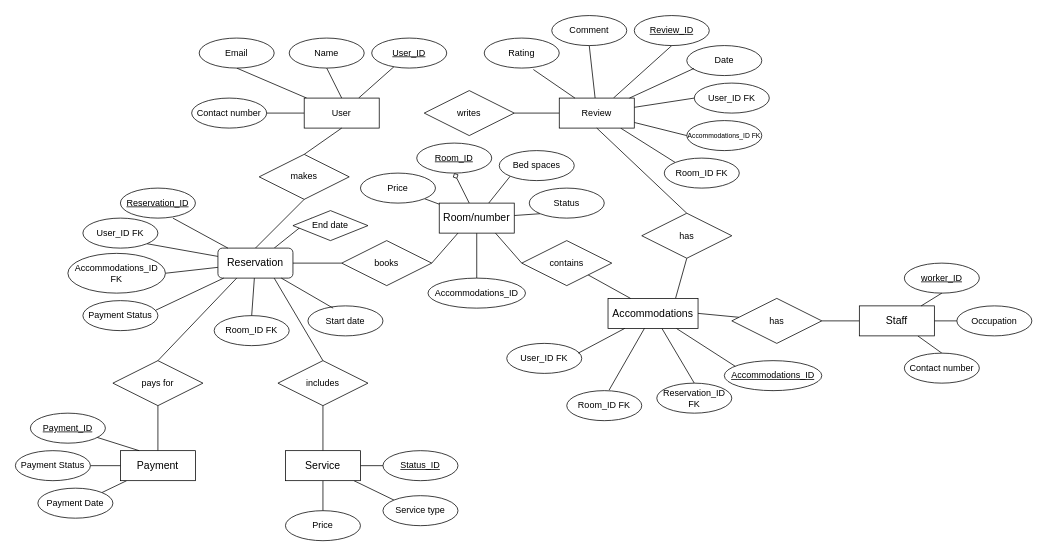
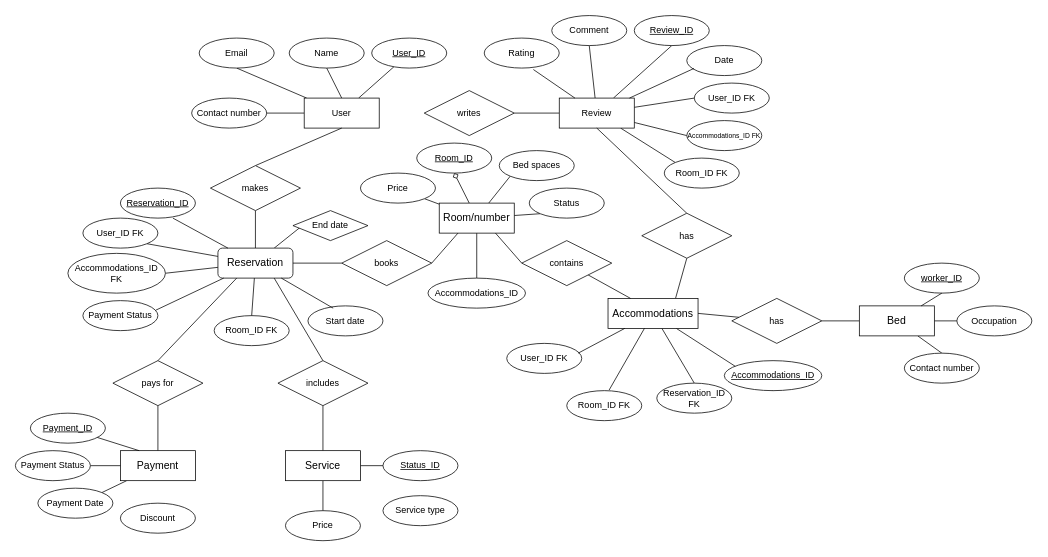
  <mxCell id="0" />
  <mxCell id="1" parent="0" />
  <mxCell id="2" style="rounded=0;orthogonalLoop=1;jettySize=auto;html=1;endArrow=none;endFill=0;" edge="1" parent="1" source="6"><mxGeometry relative="1" as="geometry"><mxPoint x="524.582" y="88.256" as="targetPoint" /></mxGeometry></mxCell>
  <mxCell id="3" style="rounded=0;orthogonalLoop=1;jettySize=auto;html=1;entryX=1;entryY=0.5;entryDx=0;entryDy=0;endArrow=none;endFill=0;" edge="1" parent="1" source="6" target="8"><mxGeometry relative="1" as="geometry" /></mxCell>
  <mxCell id="4" style="rounded=0;orthogonalLoop=1;jettySize=auto;html=1;entryX=0.5;entryY=1;entryDx=0;entryDy=0;endArrow=none;endFill=0;" edge="1" parent="1" source="6" target="7"><mxGeometry relative="1" as="geometry" /></mxCell>
  <mxCell id="5" style="rounded=0;orthogonalLoop=1;jettySize=auto;html=1;exitX=0.5;exitY=0;exitDx=0;exitDy=0;entryX=0.5;entryY=1;entryDx=0;entryDy=0;endArrow=none;endFill=0;" edge="1" parent="1" source="6" target="9"><mxGeometry relative="1" as="geometry" /></mxCell>
  <mxCell id="6" value="User" style="whiteSpace=wrap;html=1;align=center;" vertex="1" parent="1"><mxGeometry x="405" y="130" width="100" height="40" as="geometry" /></mxCell>
  <mxCell id="7" value="Email" style="ellipse;whiteSpace=wrap;html=1;align=center;" vertex="1" parent="1"><mxGeometry x="265" y="50" width="100" height="40" as="geometry" /></mxCell>
  <mxCell id="8" value="Contact number" style="ellipse;whiteSpace=wrap;html=1;align=center;" vertex="1" parent="1"><mxGeometry x="255" y="130" width="100" height="40" as="geometry" /></mxCell>
  <mxCell id="9" value="Name" style="ellipse;whiteSpace=wrap;html=1;align=center;" vertex="1" parent="1"><mxGeometry x="385" y="50" width="100" height="40" as="geometry" /></mxCell>
  <mxCell id="10" value="User_ID" style="ellipse;whiteSpace=wrap;html=1;align=center;fontStyle=4;" vertex="1" parent="1"><mxGeometry x="495" y="50" width="100" height="40" as="geometry" /></mxCell>
  <mxCell id="11" value="" style="rounded=0;orthogonalLoop=1;jettySize=auto;html=1;endArrow=none;endFill=0;" edge="1" parent="1" source="12" target="18"><mxGeometry relative="1" as="geometry" /></mxCell>
  <mxCell id="12" value="writes" style="shape=rhombus;perimeter=rhombusPerimeter;whiteSpace=wrap;html=1;align=center;" vertex="1" parent="1"><mxGeometry x="565" y="120" width="120" height="60" as="geometry" /></mxCell>
  <mxCell id="13" style="rounded=0;orthogonalLoop=1;jettySize=auto;html=1;entryX=0.5;entryY=1;entryDx=0;entryDy=0;endArrow=none;endFill=0;" edge="1" parent="1" source="18" target="21"><mxGeometry relative="1" as="geometry" /></mxCell>
  <mxCell id="14" style="rounded=0;orthogonalLoop=1;jettySize=auto;html=1;entryX=0.5;entryY=1;entryDx=0;entryDy=0;endArrow=none;endFill=0;" edge="1" parent="1" source="18" target="19"><mxGeometry relative="1" as="geometry" /></mxCell>
  <mxCell id="15" style="rounded=0;orthogonalLoop=1;jettySize=auto;html=1;entryX=0;entryY=0.5;entryDx=0;entryDy=0;endArrow=none;endFill=0;" edge="1" parent="1" source="18" target="24"><mxGeometry relative="1" as="geometry" /></mxCell>
  <mxCell id="16" style="rounded=0;orthogonalLoop=1;jettySize=auto;html=1;entryX=0;entryY=0.5;entryDx=0;entryDy=0;endArrow=none;endFill=0;" edge="1" parent="1" source="18" target="23"><mxGeometry relative="1" as="geometry" /></mxCell>
  <mxCell id="17" style="rounded=0;orthogonalLoop=1;jettySize=auto;html=1;entryX=0;entryY=0;entryDx=0;entryDy=0;endArrow=none;endFill=0;" edge="1" parent="1" source="18" target="25"><mxGeometry relative="1" as="geometry" /></mxCell>
  <mxCell id="18" value="Review" style="whiteSpace=wrap;html=1;" vertex="1" parent="1"><mxGeometry x="745" y="130" width="100" height="40" as="geometry" /></mxCell>
  <mxCell id="19" value="Review_ID" style="ellipse;whiteSpace=wrap;html=1;align=center;fontStyle=4;" vertex="1" parent="1"><mxGeometry x="845" y="20" width="100" height="40" as="geometry" /></mxCell>
  <mxCell id="20" value="Rating" style="ellipse;whiteSpace=wrap;html=1;align=center;" vertex="1" parent="1"><mxGeometry x="645" y="50" width="100" height="40" as="geometry" /></mxCell>
  <mxCell id="21" value="Comment" style="ellipse;whiteSpace=wrap;html=1;align=center;" vertex="1" parent="1"><mxGeometry x="735" y="20" width="100" height="40" as="geometry" /></mxCell>
  <mxCell id="22" value="Date" style="ellipse;whiteSpace=wrap;html=1;align=center;" vertex="1" parent="1"><mxGeometry x="915" y="60" width="100" height="40" as="geometry" /></mxCell>
  <mxCell id="23" value="&lt;div style=&quot;&quot;&gt;&lt;span style=&quot;font-size: 9px; background-color: transparent; color: light-dark(rgb(0, 0, 0), rgb(255, 255, 255));&quot;&gt;Accommodations_ID FK&lt;/span&gt;&lt;/div&gt;" style="ellipse;whiteSpace=wrap;html=1;align=center;" vertex="1" parent="1"><mxGeometry x="915" y="160" width="100" height="40" as="geometry" /></mxCell>
  <mxCell id="24" value="User_ID FK" style="ellipse;whiteSpace=wrap;html=1;align=center;" vertex="1" parent="1"><mxGeometry x="925" y="110" width="100" height="40" as="geometry" /></mxCell>
  <mxCell id="25" value="&lt;span style=&quot;text-align: left;&quot;&gt;Room_ID FK&lt;/span&gt;" style="ellipse;whiteSpace=wrap;html=1;align=center;" vertex="1" parent="1"><mxGeometry x="885" y="210" width="100" height="40" as="geometry" /></mxCell>
  <mxCell id="26" style="rounded=0;orthogonalLoop=1;jettySize=auto;html=1;entryX=0.655;entryY=1.049;entryDx=0;entryDy=0;entryPerimeter=0;endArrow=none;endFill=0;" edge="1" parent="1" source="18" target="20"><mxGeometry relative="1" as="geometry" /></mxCell>
  <mxCell id="27" style="rounded=0;orthogonalLoop=1;jettySize=auto;html=1;entryX=0.096;entryY=0.762;entryDx=0;entryDy=0;entryPerimeter=0;endArrow=none;endFill=0;" edge="1" parent="1" source="18" target="22"><mxGeometry relative="1" as="geometry" /></mxCell>
  <mxCell id="28" style="rounded=0;orthogonalLoop=1;jettySize=auto;html=1;entryX=0.5;entryY=1;entryDx=0;entryDy=0;endArrow=none;endFill=0;exitX=0.5;exitY=0;exitDx=0;exitDy=0;" edge="1" parent="1" source="30" target="18"><mxGeometry relative="1" as="geometry" /></mxCell>
  <mxCell id="29" style="rounded=0;orthogonalLoop=1;jettySize=auto;html=1;entryX=0.75;entryY=0;entryDx=0;entryDy=0;endArrow=none;endFill=0;exitX=0.5;exitY=1;exitDx=0;exitDy=0;" edge="1" parent="1" source="30" target="33"><mxGeometry relative="1" as="geometry" /></mxCell>
  <mxCell id="30" value="has" style="shape=rhombus;perimeter=rhombusPerimeter;whiteSpace=wrap;html=1;align=center;" vertex="1" parent="1"><mxGeometry x="855" y="283.5" width="120" height="60" as="geometry" /></mxCell>
  <mxCell id="31" style="rounded=0;orthogonalLoop=1;jettySize=auto;html=1;entryX=0.5;entryY=1;entryDx=0;entryDy=0;endArrow=none;endFill=0;" edge="1" parent="1" source="33" target="34"><mxGeometry relative="1" as="geometry" /></mxCell>
  <mxCell id="32" style="rounded=0;orthogonalLoop=1;jettySize=auto;html=1;entryX=0.5;entryY=0;entryDx=0;entryDy=0;endArrow=none;endFill=0;" edge="1" parent="1" source="33" target="55"><mxGeometry relative="1" as="geometry" /></mxCell>
  <mxCell id="33" value="&lt;span style=&quot;font-size: 14px;&quot;&gt;Accommodations&lt;/span&gt;" style="whiteSpace=wrap;html=1;align=center;" vertex="1" parent="1"><mxGeometry x="810" y="397" width="120" height="40" as="geometry" /></mxCell>
  <mxCell id="34" value="&lt;span style=&quot;text-align: left;&quot;&gt;Accommodations_ID&lt;/span&gt;" style="ellipse;whiteSpace=wrap;html=1;align=center;fontStyle=4;" vertex="1" parent="1"><mxGeometry x="965" y="480" width="130" height="40" as="geometry" /></mxCell>
  <mxCell id="35" style="rounded=0;orthogonalLoop=1;jettySize=auto;html=1;entryX=0.5;entryY=1;entryDx=0;entryDy=0;endArrow=none;endFill=0;exitX=0.5;exitY=0;exitDx=0;exitDy=0;" edge="1" parent="1" source="37" target="6"><mxGeometry relative="1" as="geometry" /></mxCell>
  <mxCell id="36" style="rounded=0;orthogonalLoop=1;jettySize=auto;html=1;entryX=0.5;entryY=0;entryDx=0;entryDy=0;endArrow=none;endFill=0;exitX=0.5;exitY=1;exitDx=0;exitDy=0;" edge="1" parent="1" source="37" target="41"><mxGeometry relative="1" as="geometry" /></mxCell>
- <mxCell id="37" value="makes" style="shape=rhombus;perimeter=rhombusPerimeter;whiteSpace=wrap;html=1;align=center;" vertex="1" parent="1"><mxGeometry x="345" y="205" width="120" height="60" as="geometry" /></mxCell>
+ <mxCell id="37" value="makes" style="shape=rhombus;perimeter=rhombusPerimeter;whiteSpace=wrap;html=1;align=center;" vertex="1" parent="1"><mxGeometry x="280" y="220" width="120" height="60" as="geometry" /></mxCell>
  <mxCell id="38" style="rounded=0;orthogonalLoop=1;jettySize=auto;html=1;entryX=1;entryY=1;entryDx=0;entryDy=0;endArrow=none;endFill=0;" edge="1" parent="1" source="41" target="43"><mxGeometry relative="1" as="geometry" /></mxCell>
  <mxCell id="39" style="rounded=0;orthogonalLoop=1;jettySize=auto;html=1;entryX=1;entryY=0.5;entryDx=0;entryDy=0;endArrow=none;endFill=0;" edge="1" parent="1" source="41" target="44"><mxGeometry relative="1" as="geometry" /></mxCell>
  <mxCell id="40" style="rounded=0;orthogonalLoop=1;jettySize=auto;html=1;entryX=0;entryY=0;entryDx=0;entryDy=0;endArrow=none;endFill=0;" edge="1" parent="1" source="41" target="48"><mxGeometry relative="1" as="geometry" /></mxCell>
  <mxCell id="41" value="&lt;span style=&quot;font-size: 14px;&quot;&gt;Reservation&lt;/span&gt;" style="whiteSpace=wrap;html=1;align=center;rounded=1;" vertex="1" parent="1"><mxGeometry x="290" y="330" width="100" height="40" as="geometry" /></mxCell>
  <mxCell id="42" value="&lt;span style=&quot;text-align: left;&quot;&gt;Reservation_ID&lt;/span&gt;" style="ellipse;whiteSpace=wrap;html=1;align=center;fontStyle=4;" vertex="1" parent="1"><mxGeometry x="160" y="250" width="100" height="40" as="geometry" /></mxCell>
  <mxCell id="43" value="&lt;span style=&quot;text-align: left;&quot;&gt;User_ID FK&lt;/span&gt;" style="ellipse;whiteSpace=wrap;html=1;align=center;" vertex="1" parent="1"><mxGeometry x="110" y="290" width="100" height="40" as="geometry" /></mxCell>
  <mxCell id="44" value="&lt;span style=&quot;text-align: left;&quot;&gt;Accommodations_ID FK&lt;/span&gt;" style="ellipse;whiteSpace=wrap;html=1;align=center;" vertex="1" parent="1"><mxGeometry x="90" y="337" width="130" height="53" as="geometry" /></mxCell>
  <mxCell id="45" value="&lt;span style=&quot;text-align: left;&quot;&gt;Payment Status&lt;/span&gt;" style="ellipse;whiteSpace=wrap;html=1;align=center;" vertex="1" parent="1"><mxGeometry x="110" y="400" width="100" height="40" as="geometry" /></mxCell>
  <mxCell id="46" value="&lt;span style=&quot;text-align: left;&quot;&gt;Start date&lt;/span&gt;" style="ellipse;whiteSpace=wrap;html=1;align=center;" vertex="1" parent="1"><mxGeometry x="410" y="407" width="100" height="40" as="geometry" /></mxCell>
  <mxCell id="47" value="&lt;span style=&quot;text-align: left;&quot;&gt;Room_ID FK&lt;/span&gt;" style="ellipse;whiteSpace=wrap;html=1;align=center;" vertex="1" parent="1"><mxGeometry x="285" y="420" width="100" height="40" as="geometry" /></mxCell>
  <mxCell id="48" value="&lt;span style=&quot;text-align: left;&quot;&gt;End date&lt;/span&gt;" style="rhombus;whiteSpace=wrap;html=1;align=center;" vertex="1" parent="1"><mxGeometry x="390" y="280" width="100" height="40" as="geometry" /></mxCell>
  <mxCell id="49" style="rounded=0;orthogonalLoop=1;jettySize=auto;html=1;entryX=0.7;entryY=1;entryDx=0;entryDy=0;entryPerimeter=0;endArrow=none;endFill=0;" edge="1" parent="1" source="41" target="42"><mxGeometry relative="1" as="geometry" /></mxCell>
  <mxCell id="50" style="rounded=0;orthogonalLoop=1;jettySize=auto;html=1;entryX=0.972;entryY=0.318;entryDx=0;entryDy=0;entryPerimeter=0;endArrow=none;endFill=0;" edge="1" parent="1" source="41" target="45"><mxGeometry relative="1" as="geometry" /></mxCell>
  <mxCell id="51" style="rounded=0;orthogonalLoop=1;jettySize=auto;html=1;entryX=0.5;entryY=0;entryDx=0;entryDy=0;endArrow=none;endFill=0;" edge="1" parent="1" source="41" target="47"><mxGeometry relative="1" as="geometry" /></mxCell>
  <mxCell id="52" style="rounded=0;orthogonalLoop=1;jettySize=auto;html=1;entryX=0.336;entryY=0.076;entryDx=0;entryDy=0;entryPerimeter=0;endArrow=none;endFill=0;" edge="1" parent="1" source="41" target="46"><mxGeometry relative="1" as="geometry" /></mxCell>
  <mxCell id="53" value="&lt;span style=&quot;text-align: left;&quot;&gt;User_ID FK&lt;/span&gt;" style="ellipse;whiteSpace=wrap;html=1;align=center;" vertex="1" parent="1"><mxGeometry x="675" y="457" width="100" height="40" as="geometry" /></mxCell>
  <mxCell id="54" value="&lt;span style=&quot;text-align: left;&quot;&gt;Room_ID FK&lt;/span&gt;" style="ellipse;whiteSpace=wrap;html=1;align=center;" vertex="1" parent="1"><mxGeometry x="755" y="520" width="100" height="40" as="geometry" /></mxCell>
  <mxCell id="55" value="&lt;span style=&quot;text-align: left;&quot;&gt;Reservation_ID FK&lt;/span&gt;" style="ellipse;whiteSpace=wrap;html=1;align=center;" vertex="1" parent="1"><mxGeometry x="875" y="510" width="100" height="40" as="geometry" /></mxCell>
  <mxCell id="56" style="rounded=0;orthogonalLoop=1;jettySize=auto;html=1;entryX=0.652;entryY=0.001;entryDx=0;entryDy=0;entryPerimeter=0;endArrow=none;endFill=0;" edge="1" parent="1" source="33"><mxGeometry relative="1" as="geometry"><mxPoint x="770.2" y="470.04" as="targetPoint" /></mxGeometry></mxCell>
  <mxCell id="57" style="rounded=0;orthogonalLoop=1;jettySize=auto;html=1;entryX=0.565;entryY=-0.021;entryDx=0;entryDy=0;entryPerimeter=0;endArrow=none;endFill=0;" edge="1" parent="1" source="33" target="54"><mxGeometry relative="1" as="geometry" /></mxCell>
  <mxCell id="58" style="rounded=0;orthogonalLoop=1;jettySize=auto;html=1;entryX=1;entryY=0.5;entryDx=0;entryDy=0;endArrow=none;endFill=0;" edge="1" parent="1" source="60" target="33"><mxGeometry relative="1" as="geometry" /></mxCell>
  <mxCell id="59" style="rounded=0;orthogonalLoop=1;jettySize=auto;html=1;entryX=0;entryY=0.5;entryDx=0;entryDy=0;endArrow=none;endFill=0;" edge="1" parent="1" source="60" target="63"><mxGeometry relative="1" as="geometry" /></mxCell>
  <mxCell id="60" value="has" style="shape=rhombus;perimeter=rhombusPerimeter;whiteSpace=wrap;html=1;align=center;" vertex="1" parent="1"><mxGeometry x="975" y="397" width="120" height="60" as="geometry" /></mxCell>
  <mxCell id="61" style="rounded=0;orthogonalLoop=1;jettySize=auto;html=1;entryX=0;entryY=0.5;entryDx=0;entryDy=0;endArrow=none;endFill=0;" edge="1" parent="1" source="63" target="65"><mxGeometry relative="1" as="geometry" /></mxCell>
  <mxCell id="62" style="rounded=0;orthogonalLoop=1;jettySize=auto;html=1;entryX=0.5;entryY=0;entryDx=0;entryDy=0;endArrow=none;endFill=0;" edge="1" parent="1" source="63" target="66"><mxGeometry relative="1" as="geometry" /></mxCell>
- <mxCell id="63" value="&lt;span style=&quot;font-size: 14px;&quot;&gt;Staff&lt;/span&gt;" style="whiteSpace=wrap;html=1;align=center;" vertex="1" parent="1"><mxGeometry x="1145" y="407" width="100" height="40" as="geometry" /></mxCell>
+ <mxCell id="63" value="&lt;span style=&quot;font-size: 14px;&quot;&gt;Bed&lt;/span&gt;" style="whiteSpace=wrap;html=1;align=center;" vertex="1" parent="1"><mxGeometry x="1145" y="407" width="100" height="40" as="geometry" /></mxCell>
  <mxCell id="64" value="&lt;span style=&quot;text-align: left;&quot;&gt;worker_ID&lt;/span&gt;" style="ellipse;whiteSpace=wrap;html=1;align=center;fontStyle=4;" vertex="1" parent="1"><mxGeometry x="1205" y="350" width="100" height="40" as="geometry" /></mxCell>
  <mxCell id="65" value="&lt;span style=&quot;text-align: left;&quot;&gt;Occupation&lt;/span&gt;" style="ellipse;whiteSpace=wrap;html=1;align=center;" vertex="1" parent="1"><mxGeometry x="1275" y="407" width="100" height="40" as="geometry" /></mxCell>
  <mxCell id="66" value="&lt;span style=&quot;text-align: left;&quot;&gt;Contact number&lt;/span&gt;" style="ellipse;whiteSpace=wrap;html=1;align=center;" vertex="1" parent="1"><mxGeometry x="1205" y="470" width="100" height="40" as="geometry" /></mxCell>
  <mxCell id="67" style="rounded=0;orthogonalLoop=1;jettySize=auto;html=1;entryX=0.5;entryY=1;entryDx=0;entryDy=0;endArrow=none;endFill=0;" edge="1" parent="1" source="63" target="64"><mxGeometry relative="1" as="geometry" /></mxCell>
  <mxCell id="68" style="rounded=0;orthogonalLoop=1;jettySize=auto;html=1;entryX=0.25;entryY=1;entryDx=0;entryDy=0;endArrow=none;endFill=0;exitX=0.5;exitY=0;exitDx=0;exitDy=0;" edge="1" parent="1" source="70" target="41"><mxGeometry relative="1" as="geometry" /></mxCell>
  <mxCell id="69" style="rounded=0;orthogonalLoop=1;jettySize=auto;html=1;entryX=0.5;entryY=0;entryDx=0;entryDy=0;endArrow=none;endFill=0;" edge="1" parent="1" source="70" target="75"><mxGeometry relative="1" as="geometry" /></mxCell>
  <mxCell id="70" value="pays for" style="shape=rhombus;perimeter=rhombusPerimeter;whiteSpace=wrap;html=1;align=center;" vertex="1" parent="1"><mxGeometry x="150" y="480" width="120" height="60" as="geometry" /></mxCell>
  <mxCell id="71" style="rounded=0;orthogonalLoop=1;jettySize=auto;html=1;entryX=0.75;entryY=1;entryDx=0;entryDy=0;endArrow=none;endFill=0;exitX=0.5;exitY=0;exitDx=0;exitDy=0;" edge="1" parent="1" source="73" target="41"><mxGeometry relative="1" as="geometry" /></mxCell>
  <mxCell id="72" style="rounded=0;orthogonalLoop=1;jettySize=auto;html=1;entryX=0.5;entryY=0;entryDx=0;entryDy=0;endArrow=none;endFill=0;" edge="1" parent="1" source="73" target="79"><mxGeometry relative="1" as="geometry" /></mxCell>
  <mxCell id="73" value="includes" style="shape=rhombus;perimeter=rhombusPerimeter;whiteSpace=wrap;html=1;align=center;" vertex="1" parent="1"><mxGeometry x="370" y="480" width="120" height="60" as="geometry" /></mxCell>
  <mxCell id="74" style="rounded=0;orthogonalLoop=1;jettySize=auto;html=1;entryX=1;entryY=0;entryDx=0;entryDy=0;endArrow=none;endFill=0;" edge="1" parent="1" source="75" target="84"><mxGeometry relative="1" as="geometry" /></mxCell>
  <mxCell id="75" value="&lt;span style=&quot;font-size: 14px;&quot;&gt;Payment&lt;/span&gt;" style="whiteSpace=wrap;html=1;align=center;" vertex="1" parent="1"><mxGeometry x="160" y="600" width="100" height="40" as="geometry" /></mxCell>
  <mxCell id="76" style="rounded=0;orthogonalLoop=1;jettySize=auto;html=1;entryX=0;entryY=0.5;entryDx=0;entryDy=0;endArrow=none;endFill=0;" edge="1" parent="1" source="79" target="85"><mxGeometry relative="1" as="geometry" /></mxCell>
- <mxCell id="77" style="rounded=0;orthogonalLoop=1;jettySize=auto;html=1;entryX=0;entryY=0;entryDx=0;entryDy=0;endArrow=none;endFill=0;" edge="1" parent="1" source="79" target="86"><mxGeometry relative="1" as="geometry" /></mxCell>
  <mxCell id="78" style="rounded=0;orthogonalLoop=1;jettySize=auto;html=1;entryX=0.5;entryY=0;entryDx=0;entryDy=0;endArrow=none;endFill=0;" edge="1" parent="1" source="79" target="87"><mxGeometry relative="1" as="geometry" /></mxCell>
  <mxCell id="79" value="&lt;span style=&quot;font-size: 14px;&quot;&gt;Service&lt;/span&gt;" style="whiteSpace=wrap;html=1;align=center;" vertex="1" parent="1"><mxGeometry x="380" y="600" width="100" height="40" as="geometry" /></mxCell>
  <mxCell id="80" value="&lt;span style=&quot;text-align: left;&quot;&gt;Payment_ID&lt;/span&gt;" style="ellipse;whiteSpace=wrap;html=1;align=center;fontStyle=4;" vertex="1" parent="1"><mxGeometry x="40" y="550" width="100" height="40" as="geometry" /></mxCell>
  <mxCell id="81" style="rounded=0;orthogonalLoop=1;jettySize=auto;html=1;entryX=0;entryY=0.5;entryDx=0;entryDy=0;endArrow=none;endFill=0;" edge="1" parent="1" source="82" target="75"><mxGeometry relative="1" as="geometry" /></mxCell>
  <mxCell id="82" value="&lt;span style=&quot;text-align: left;&quot;&gt;Payment Status&lt;/span&gt;" style="ellipse;whiteSpace=wrap;html=1;align=center;" vertex="1" parent="1"><mxGeometry x="20" y="600" width="100" height="40" as="geometry" /></mxCell>
+ <mxCell id="83" value="&lt;span style=&quot;text-align: left;&quot;&gt;Discount&lt;/span&gt;" style="ellipse;whiteSpace=wrap;html=1;align=center;" vertex="1" parent="1"><mxGeometry x="160" y="670" width="100" height="40" as="geometry" /></mxCell>
  <mxCell id="84" value="&lt;span style=&quot;text-align: left;&quot;&gt;Payment Date&lt;/span&gt;" style="ellipse;whiteSpace=wrap;html=1;align=center;" vertex="1" parent="1"><mxGeometry x="50" y="650" width="100" height="40" as="geometry" /></mxCell>
  <mxCell id="85" value="&lt;span style=&quot;text-align: left;&quot;&gt;Status_ID&lt;/span&gt;" style="ellipse;whiteSpace=wrap;html=1;align=center;fontStyle=4;" vertex="1" parent="1"><mxGeometry x="510" y="600" width="100" height="40" as="geometry" /></mxCell>
  <mxCell id="86" value="&lt;span style=&quot;text-align: left;&quot;&gt;Service type&lt;/span&gt;" style="ellipse;whiteSpace=wrap;html=1;align=center;" vertex="1" parent="1"><mxGeometry x="510" y="660" width="100" height="40" as="geometry" /></mxCell>
  <mxCell id="87" value="&lt;span style=&quot;text-align: left;&quot;&gt;Price&lt;/span&gt;" style="ellipse;whiteSpace=wrap;html=1;align=center;" vertex="1" parent="1"><mxGeometry x="380" y="680" width="100" height="40" as="geometry" /></mxCell>
  <mxCell id="88" style="rounded=0;orthogonalLoop=1;jettySize=auto;html=1;entryX=0.25;entryY=0;entryDx=0;entryDy=0;endArrow=none;endFill=0;" edge="1" parent="1" source="80" target="75"><mxGeometry relative="1" as="geometry" /></mxCell>
  <mxCell id="89" style="rounded=0;orthogonalLoop=1;jettySize=auto;html=1;entryX=0.5;entryY=0;entryDx=0;entryDy=0;endArrow=none;endFill=0;" edge="1" parent="1" source="94" target="105"><mxGeometry relative="1" as="geometry" /></mxCell>
  <mxCell id="90" style="rounded=0;orthogonalLoop=1;jettySize=auto;html=1;entryX=1;entryY=1;entryDx=0;entryDy=0;endArrow=none;endFill=0;" edge="1" parent="1" source="94" target="102"><mxGeometry relative="1" as="geometry" /></mxCell>
  <mxCell id="91" style="rounded=0;orthogonalLoop=1;jettySize=auto;html=1;entryX=0.5;entryY=1;entryDx=0;entryDy=0;endArrow=diamond;endFill=0;" edge="1" parent="1" source="94" target="101"><mxGeometry relative="1" as="geometry" /></mxCell>
  <mxCell id="92" style="rounded=0;orthogonalLoop=1;jettySize=auto;html=1;entryX=0;entryY=1;entryDx=0;entryDy=0;endArrow=none;endFill=0;" edge="1" parent="1" source="94" target="103"><mxGeometry relative="1" as="geometry" /></mxCell>
  <mxCell id="93" style="rounded=0;orthogonalLoop=1;jettySize=auto;html=1;entryX=0;entryY=1;entryDx=0;entryDy=0;endArrow=none;endFill=0;" edge="1" parent="1" source="94" target="104"><mxGeometry relative="1" as="geometry" /></mxCell>
  <mxCell id="94" value="&lt;span style=&quot;font-size: 14px;&quot;&gt;Room/number&lt;/span&gt;" style="whiteSpace=wrap;html=1;align=center;" vertex="1" parent="1"><mxGeometry x="585" y="270" width="100" height="40" as="geometry" /></mxCell>
  <mxCell id="95" style="rounded=0;orthogonalLoop=1;jettySize=auto;html=1;entryX=0.75;entryY=1;entryDx=0;entryDy=0;endArrow=none;endFill=0;exitX=0;exitY=0.5;exitDx=0;exitDy=0;" edge="1" parent="1" source="97" target="94"><mxGeometry relative="1" as="geometry" /></mxCell>
  <mxCell id="96" style="rounded=0;orthogonalLoop=1;jettySize=auto;html=1;entryX=0.25;entryY=0;entryDx=0;entryDy=0;endArrow=none;endFill=0;" edge="1" parent="1" source="97" target="33"><mxGeometry relative="1" as="geometry" /></mxCell>
  <mxCell id="97" value="contains" style="shape=rhombus;perimeter=rhombusPerimeter;whiteSpace=wrap;html=1;align=center;" vertex="1" parent="1"><mxGeometry x="695" y="320" width="120" height="60" as="geometry" /></mxCell>
  <mxCell id="98" style="rounded=0;orthogonalLoop=1;jettySize=auto;html=1;entryX=1;entryY=0.5;entryDx=0;entryDy=0;endArrow=none;endFill=0;exitX=0;exitY=0.5;exitDx=0;exitDy=0;" edge="1" parent="1" source="100" target="41"><mxGeometry relative="1" as="geometry" /></mxCell>
  <mxCell id="99" style="rounded=0;orthogonalLoop=1;jettySize=auto;html=1;entryX=0.25;entryY=1;entryDx=0;entryDy=0;endArrow=none;endFill=0;exitX=1;exitY=0.5;exitDx=0;exitDy=0;" edge="1" parent="1" source="100" target="94"><mxGeometry relative="1" as="geometry" /></mxCell>
  <mxCell id="100" value="books" style="shape=rhombus;perimeter=rhombusPerimeter;whiteSpace=wrap;html=1;align=center;" vertex="1" parent="1"><mxGeometry x="455" y="320" width="120" height="60" as="geometry" /></mxCell>
  <mxCell id="101" value="&lt;span style=&quot;text-align: left;&quot;&gt;Room_ID&lt;/span&gt;" style="ellipse;whiteSpace=wrap;html=1;align=center;fontStyle=4;" vertex="1" parent="1"><mxGeometry x="555" y="190" width="100" height="40" as="geometry" /></mxCell>
  <mxCell id="102" value="&lt;span style=&quot;text-align: left;&quot;&gt;Price&lt;/span&gt;" style="ellipse;whiteSpace=wrap;html=1;align=center;" vertex="1" parent="1"><mxGeometry x="480" y="230" width="100" height="40" as="geometry" /></mxCell>
  <mxCell id="103" value="&lt;span style=&quot;text-align: left;&quot;&gt;Bed spaces&lt;/span&gt;" style="ellipse;whiteSpace=wrap;html=1;align=center;" vertex="1" parent="1"><mxGeometry x="665" y="200" width="100" height="40" as="geometry" /></mxCell>
  <mxCell id="104" value="&lt;span style=&quot;text-align: left;&quot;&gt;Status&lt;/span&gt;" style="ellipse;whiteSpace=wrap;html=1;align=center;" vertex="1" parent="1"><mxGeometry x="705" y="250" width="100" height="40" as="geometry" /></mxCell>
  <mxCell id="105" value="&lt;span style=&quot;text-align: left;&quot;&gt;Accommodations_ID&lt;/span&gt;" style="ellipse;whiteSpace=wrap;html=1;align=center;" vertex="1" parent="1"><mxGeometry x="570" y="370" width="130" height="40" as="geometry" /></mxCell>
